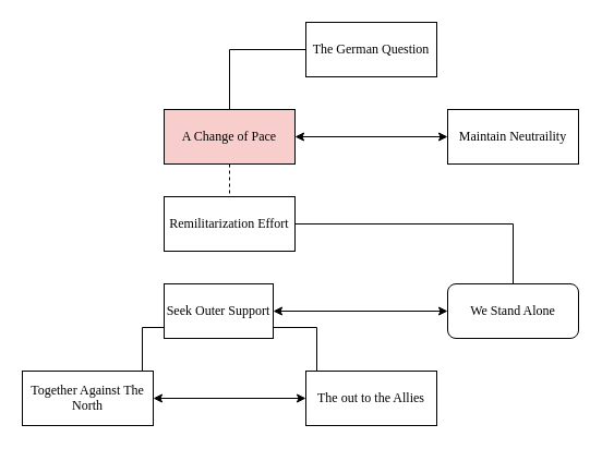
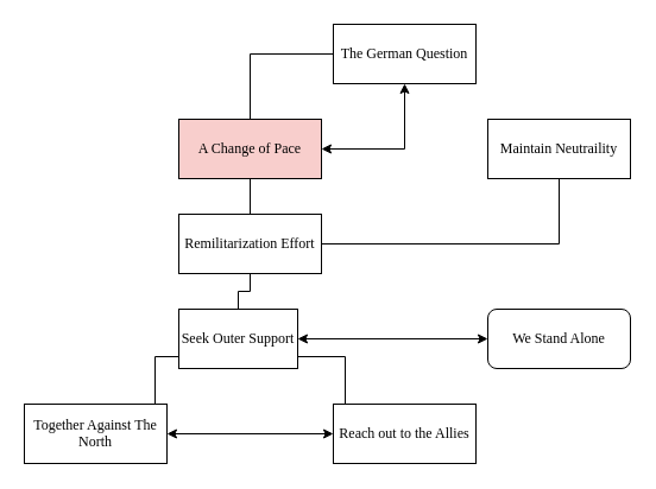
  <mxCell id="0" />
  <mxCell id="1" parent="0" />
  <mxCell id="2" style="edgeStyle=orthogonalEdgeStyle;html=1;exitX=0;exitY=0.5;exitDx=0;exitDy=0;fontFamily=Times New Roman;fontSize=11;elbow=vertical;rounded=0;endArrow=none;endFill=0;" edge="1" parent="1" source="3"><mxGeometry relative="1" as="geometry"><mxPoint x="220" y="100" as="targetPoint" /><Array as="points"><mxPoint x="210" y="45" /><mxPoint x="210" y="100" /></Array></mxGeometry></mxCell>
  <mxCell id="3" value="&lt;p style=&quot;line-height: 110%;&quot;&gt;&lt;font face=&quot;Times New Roman&quot;&gt;The German Question&lt;/font&gt;&lt;/p&gt;" style="rounded=0;whiteSpace=wrap;html=1;" vertex="1" parent="1"><mxGeometry x="280" y="20" width="120" height="50" as="geometry" /></mxCell>
  <mxCell id="4" value="&lt;p style=&quot;line-height: 110%;&quot;&gt;&lt;font face=&quot;Times New Roman&quot;&gt;Maintain Neutraility&lt;/font&gt;&lt;/p&gt;" style="rounded=0;whiteSpace=wrap;html=1;" vertex="1" parent="1"><mxGeometry x="410" y="100" width="120" height="50" as="geometry" /></mxCell>
- <mxCell id="5" style="edgeStyle=orthogonalEdgeStyle;rounded=0;sketch=0;html=1;entryX=0;entryY=0.5;entryDx=0;entryDy=0;fontFamily=Times New Roman;fontSize=11;endArrow=classic;endFill=1;elbow=vertical;startArrow=classic;startFill=1;" edge="1" parent="1" source="7" target="4"><mxGeometry relative="1" as="geometry" /></mxCell>
- <mxCell id="6" style="edgeStyle=orthogonalEdgeStyle;rounded=0;sketch=0;html=1;fontFamily=Times New Roman;fontSize=11;startArrow=none;startFill=0;endArrow=none;endFill=0;elbow=vertical;entryX=0.5;entryY=0;entryDx=0;entryDy=0;dashed=1;" edge="1" parent="1" source="7" target="9"><mxGeometry relative="1" as="geometry"><mxPoint x="80" y="125" as="targetPoint" /></mxGeometry></mxCell>
+ <mxCell id="5" style="edgeStyle=orthogonalEdgeStyle;rounded=0;sketch=0;html=1;fontFamily=Times New Roman;fontSize=11;endArrow=classic;endFill=1;elbow=vertical;startArrow=classic;startFill=1;" edge="1" parent="1" source="7" target="3"><mxGeometry relative="1" as="geometry" /></mxCell>
+ <mxCell id="6" style="edgeStyle=orthogonalEdgeStyle;rounded=0;sketch=0;html=1;fontFamily=Times New Roman;fontSize=11;startArrow=none;startFill=0;endArrow=none;endFill=0;elbow=vertical;entryX=0.5;entryY=0;entryDx=0;entryDy=0;" edge="1" parent="1" source="7" target="9"><mxGeometry relative="1" as="geometry"><mxPoint x="80" y="125" as="targetPoint" /></mxGeometry></mxCell>
  <mxCell id="7" value="&lt;p style=&quot;line-height: 110%;&quot;&gt;&lt;font face=&quot;Times New Roman&quot;&gt;A Change of Pace&lt;/font&gt;&lt;/p&gt;" style="rounded=0;whiteSpace=wrap;html=1;fillColor=#f8cecc;" vertex="1" parent="1"><mxGeometry x="150" y="100" width="120" height="50" as="geometry" /></mxCell>
- <mxCell id="8" style="edgeStyle=orthogonalEdgeStyle;rounded=0;sketch=0;html=1;fontFamily=Verdana;fontSize=11;startArrow=none;startFill=0;endArrow=none;endFill=0;elbow=vertical;entryX=0.5;entryY=0;entryDx=0;entryDy=0;" edge="1" parent="1" source="9" target="17"><mxGeometry relative="1" as="geometry"><mxPoint x="470" y="205" as="targetPoint" /></mxGeometry></mxCell>
+ <mxCell id="8" style="edgeStyle=orthogonalEdgeStyle;rounded=0;sketch=0;html=1;fontFamily=Verdana;fontSize=11;startArrow=none;startFill=0;endArrow=none;endFill=0;elbow=vertical;" edge="1" parent="1" source="9" target="4"><mxGeometry relative="1" as="geometry"><mxPoint x="470" y="205" as="targetPoint" /></mxGeometry></mxCell>
  <mxCell id="9" value="&lt;p style=&quot;line-height: 110%;&quot;&gt;&lt;font face=&quot;Times New Roman&quot;&gt;Remilitarization Effort&lt;/font&gt;&lt;/p&gt;" style="rounded=0;whiteSpace=wrap;html=1;" vertex="1" parent="1"><mxGeometry x="150" y="180" width="120" height="50" as="geometry" /></mxCell>
+ <mxCell id="10" style="edgeStyle=orthogonalEdgeStyle;rounded=0;sketch=0;html=1;entryX=0.5;entryY=1;entryDx=0;entryDy=0;fontFamily=Times New Roman;fontSize=11;startArrow=none;startFill=0;endArrow=none;endFill=0;elbow=vertical;" edge="1" parent="1" source="13" target="9"><mxGeometry relative="1" as="geometry" /></mxCell>
  <mxCell id="11" style="edgeStyle=orthogonalEdgeStyle;rounded=0;sketch=0;html=1;fontFamily=Verdana;fontSize=11;startArrow=none;startFill=0;endArrow=none;endFill=0;elbow=vertical;entryX=0.5;entryY=0;entryDx=0;entryDy=0;exitX=1;exitY=0.8;exitDx=0;exitDy=0;exitPerimeter=0;" edge="1" parent="1" source="13" target="15"><mxGeometry relative="1" as="geometry"><mxPoint x="290" y="285" as="targetPoint" /><Array as="points"><mxPoint x="290" y="300" /><mxPoint x="290" y="340" /></Array></mxGeometry></mxCell>
  <mxCell id="12" style="edgeStyle=orthogonalEdgeStyle;rounded=0;sketch=0;html=1;fontFamily=Verdana;fontSize=11;startArrow=none;startFill=0;endArrow=none;endFill=0;elbow=vertical;exitX=0.001;exitY=0.8;exitDx=0;exitDy=0;exitPerimeter=0;entryX=0.5;entryY=0;entryDx=0;entryDy=0;" edge="1" parent="1" source="13" target="16"><mxGeometry relative="1" as="geometry"><mxPoint x="80" y="285" as="targetPoint" /><Array as="points"><mxPoint x="130" y="300" /><mxPoint x="130" y="340" /></Array></mxGeometry></mxCell>
  <mxCell id="13" value="&lt;p style=&quot;line-height: 110%;&quot;&gt;&lt;font face=&quot;Times New Roman&quot;&gt;Seek Outer Support&lt;/font&gt;&lt;/p&gt;" style="rounded=0;whiteSpace=wrap;html=1;" vertex="1" parent="1"><mxGeometry x="150" y="260" width="100" height="50" as="geometry" /></mxCell>
  <mxCell id="14" style="edgeStyle=orthogonalEdgeStyle;rounded=0;sketch=0;html=1;entryX=1;entryY=0.5;entryDx=0;entryDy=0;fontFamily=Times New Roman;fontSize=11;startArrow=classic;startFill=1;endArrow=classic;endFill=1;elbow=vertical;" edge="1" parent="1" source="15" target="16"><mxGeometry relative="1" as="geometry" /></mxCell>
- <mxCell id="15" value="&lt;p style=&quot;line-height: 110%;&quot;&gt;&lt;font face=&quot;Times New Roman&quot;&gt;The out to the Allies&lt;/font&gt;&lt;/p&gt;" style="rounded=0;whiteSpace=wrap;html=1;" vertex="1" parent="1"><mxGeometry x="280" y="340" width="120" height="50" as="geometry" /></mxCell>
+ <mxCell id="15" value="&lt;p style=&quot;line-height: 110%;&quot;&gt;&lt;font face=&quot;Times New Roman&quot;&gt;Reach out to the Allies&lt;/font&gt;&lt;/p&gt;" style="rounded=0;whiteSpace=wrap;html=1;" vertex="1" parent="1"><mxGeometry x="280" y="340" width="120" height="50" as="geometry" /></mxCell>
  <mxCell id="16" value="&lt;p style=&quot;line-height: 110%;&quot;&gt;&lt;font face=&quot;Times New Roman&quot;&gt;Together Against The North&lt;/font&gt;&lt;/p&gt;" style="rounded=0;whiteSpace=wrap;html=1;" vertex="1" parent="1"><mxGeometry x="20" y="340" width="120" height="50" as="geometry" /></mxCell>
  <mxCell id="17" value="&lt;p style=&quot;line-height: 110%;&quot;&gt;&lt;font face=&quot;Times New Roman&quot;&gt;We Stand Alone&lt;/font&gt;&lt;/p&gt;" style="whiteSpace=wrap;html=1;rounded=1;" vertex="1" parent="1"><mxGeometry x="410" y="260" width="120" height="50" as="geometry" /></mxCell>
  <mxCell id="18" value="" style="endArrow=classic;startArrow=classic;html=1;rounded=0;sketch=0;fontFamily=Verdana;fontSize=11;elbow=vertical;exitX=1;exitY=0.5;exitDx=0;exitDy=0;entryX=0;entryY=0.5;entryDx=0;entryDy=0;" edge="1" parent="1" source="13" target="17"><mxGeometry width="50" height="50" relative="1" as="geometry"><mxPoint x="380" y="320" as="sourcePoint" /><mxPoint x="430" y="270" as="targetPoint" /><Array as="points" /></mxGeometry></mxCell>
